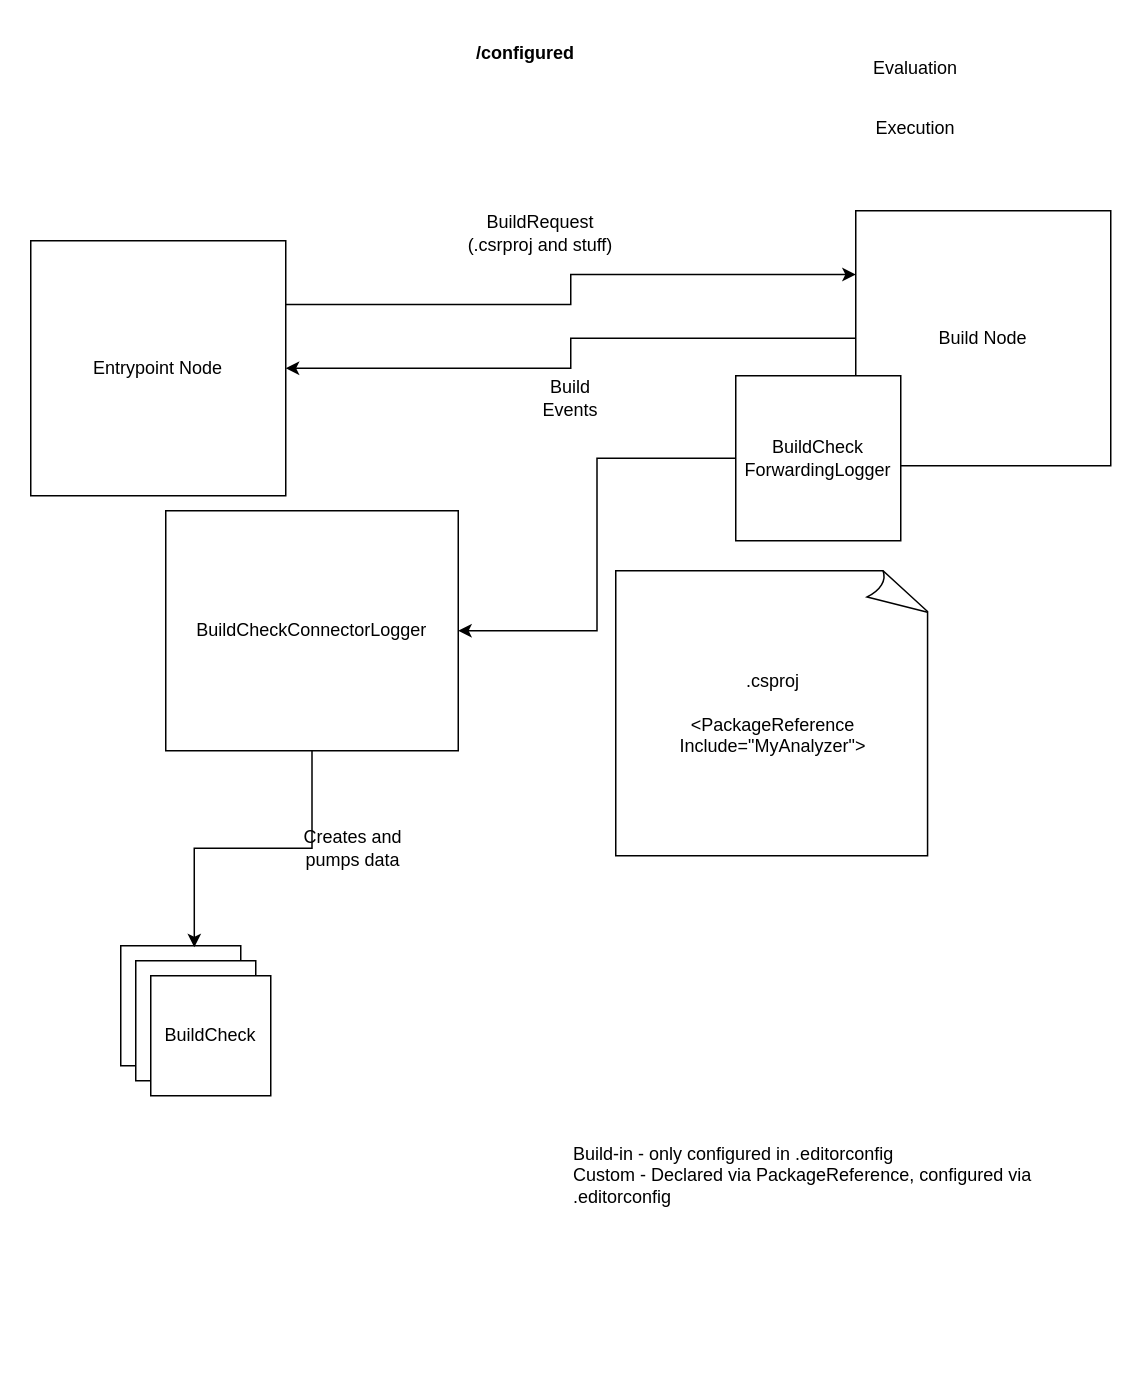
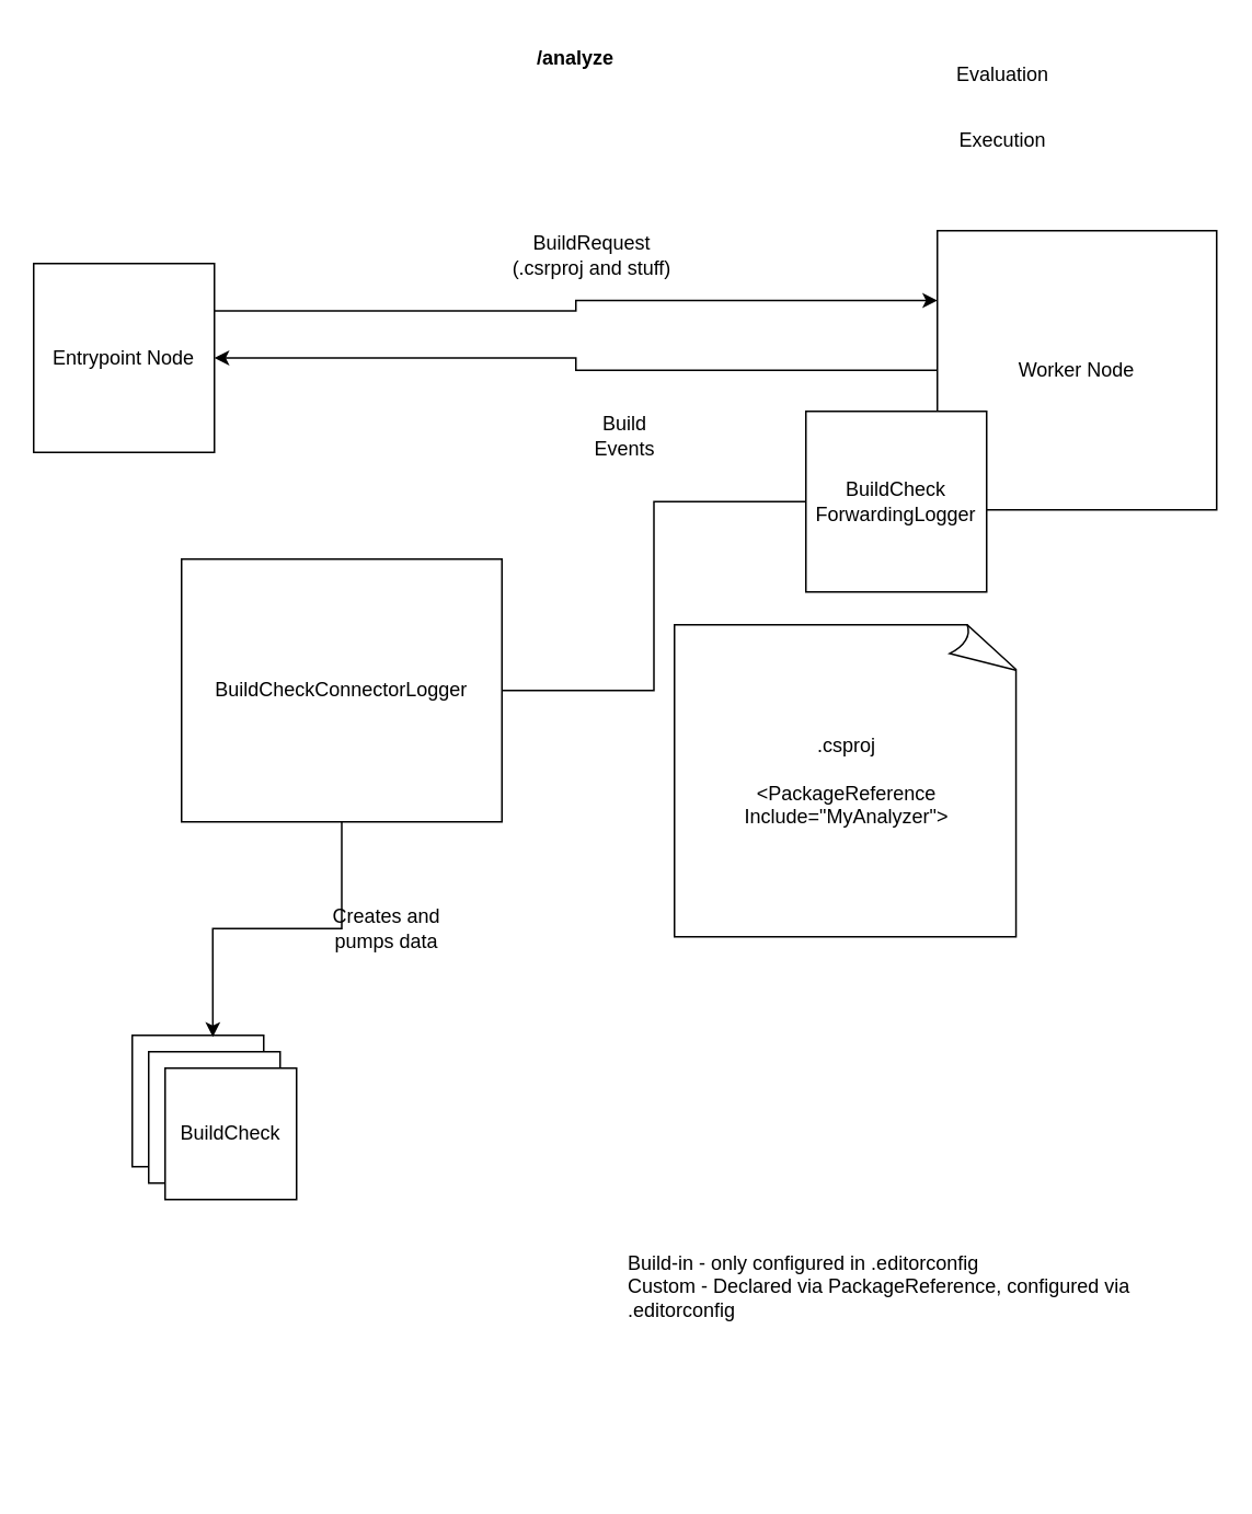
  <mxCell id="0" />
  <mxCell id="1" parent="0" />
  <mxCell id="2" style="edgeStyle=orthogonalEdgeStyle;rounded=0;orthogonalLoop=1;jettySize=auto;html=1;exitX=1;exitY=0.25;exitDx=0;exitDy=0;entryX=0;entryY=0.25;entryDx=0;entryDy=0;" edge="1" parent="1" source="3" target="5"><mxGeometry relative="1" as="geometry" /></mxCell>
- <mxCell id="3" value="Entrypoint Node" style="whiteSpace=wrap;html=1;aspect=fixed;" vertex="1" parent="1"><mxGeometry x="20" y="160" width="170" height="170" as="geometry" /></mxCell>
+ <mxCell id="3" value="Entrypoint Node" style="whiteSpace=wrap;html=1;aspect=fixed;" vertex="1" parent="1"><mxGeometry x="20" y="160" width="110" height="115" as="geometry" /></mxCell>
  <mxCell id="4" style="edgeStyle=orthogonalEdgeStyle;rounded=0;orthogonalLoop=1;jettySize=auto;html=1;exitX=0;exitY=0.5;exitDx=0;exitDy=0;entryX=1;entryY=0.5;entryDx=0;entryDy=0;" edge="1" parent="1" source="5" target="3"><mxGeometry relative="1" as="geometry" /></mxCell>
- <mxCell id="5" value="Build Node" style="whiteSpace=wrap;html=1;aspect=fixed;" vertex="1" parent="1"><mxGeometry x="570" y="140" width="170" height="170" as="geometry" /></mxCell>
+ <mxCell id="5" value="Worker Node" style="whiteSpace=wrap;html=1;aspect=fixed;" vertex="1" parent="1"><mxGeometry x="570" y="140" width="170" height="170" as="geometry" /></mxCell>
  <mxCell id="6" value="Evaluation" style="text;html=1;align=center;verticalAlign=middle;whiteSpace=wrap;rounded=0;" vertex="1" parent="1"><mxGeometry x="580" y="30" width="60" height="30" as="geometry" /></mxCell>
  <mxCell id="7" value="Execution" style="text;html=1;align=center;verticalAlign=middle;whiteSpace=wrap;rounded=0;" vertex="1" parent="1"><mxGeometry x="580" y="70" width="60" height="30" as="geometry" /></mxCell>
  <mxCell id="8" value="Build Events" style="text;html=1;align=center;verticalAlign=middle;whiteSpace=wrap;rounded=0;" vertex="1" parent="1"><mxGeometry x="350" y="250" width="60" height="30" as="geometry" /></mxCell>
  <mxCell id="9" value="BuildRequest (.csrproj and stuff)" style="text;html=1;align=center;verticalAlign=middle;whiteSpace=wrap;rounded=0;" vertex="1" parent="1"><mxGeometry x="310" y="140" width="100" height="30" as="geometry" /></mxCell>
  <mxCell id="10" value=".csproj&lt;div&gt;&lt;br&gt;&lt;/div&gt;&lt;div&gt;&amp;lt;PackageReference Include=&quot;MyAnalyzer&quot;&amp;gt;&lt;/div&gt;" style="whiteSpace=wrap;html=1;shape=mxgraph.basic.document" vertex="1" parent="1"><mxGeometry x="410" y="380" width="210" height="190" as="geometry" /></mxCell>
  <mxCell id="11" value="BuildCheckConnectorLogger" style="whiteSpace=wrap;html=1;aspect=fixed;" vertex="1" parent="1"><mxGeometry x="110" y="340" width="195" height="160" as="geometry" /></mxCell>
  <mxCell id="12" value="BuildCheck" style="whiteSpace=wrap;html=1;aspect=fixed;" vertex="1" parent="1"><mxGeometry x="80" y="630" width="80" height="80" as="geometry" /></mxCell>
  <mxCell id="13" value="BuildCheck" style="whiteSpace=wrap;html=1;aspect=fixed;" vertex="1" parent="1"><mxGeometry x="90" y="640" width="80" height="80" as="geometry" /></mxCell>
  <mxCell id="14" value="BuildCheck" style="whiteSpace=wrap;html=1;aspect=fixed;" vertex="1" parent="1"><mxGeometry x="100" y="650" width="80" height="80" as="geometry" /></mxCell>
  <mxCell id="15" style="edgeStyle=orthogonalEdgeStyle;rounded=0;orthogonalLoop=1;jettySize=auto;html=1;entryX=0.613;entryY=0.013;entryDx=0;entryDy=0;entryPerimeter=0;" edge="1" parent="1" source="11" target="12"><mxGeometry relative="1" as="geometry" /></mxCell>
  <mxCell id="16" value="Creates and pumps data" style="text;html=1;align=center;verticalAlign=middle;whiteSpace=wrap;rounded=0;" vertex="1" parent="1"><mxGeometry x="190" y="540" width="90" height="50" as="geometry" /></mxCell>
- <mxCell id="17" value="&lt;b&gt;/configured&lt;/b&gt;" style="text;html=1;align=center;verticalAlign=middle;whiteSpace=wrap;rounded=0;" vertex="1" parent="1"><mxGeometry x="300" y="20" width="100" height="30" as="geometry" /></mxCell>
+ <mxCell id="17" value="&lt;b&gt;/analyze&lt;/b&gt;" style="text;html=1;align=center;verticalAlign=middle;whiteSpace=wrap;rounded=0;" vertex="1" parent="1"><mxGeometry x="300" y="20" width="100" height="30" as="geometry" /></mxCell>
  <mxCell id="18" value="Build-in - only configured in .editorconfig&lt;div&gt;Custom - Declared via PackageReference, configured via .editorconfig&lt;/div&gt;" style="text;html=1;align=left;verticalAlign=middle;whiteSpace=wrap;rounded=0;" vertex="1" parent="1"><mxGeometry x="380" y="665" width="310" height="235" as="geometry" /></mxCell>
- <mxCell id="19" style="edgeStyle=orthogonalEdgeStyle;rounded=0;orthogonalLoop=1;jettySize=auto;html=1;entryX=1;entryY=0.5;entryDx=0;entryDy=0;" edge="1" parent="1" source="20" target="11"><mxGeometry relative="1" as="geometry" /></mxCell>
+ <mxCell id="19" style="edgeStyle=orthogonalEdgeStyle;rounded=0;orthogonalLoop=1;jettySize=auto;html=1;entryX=1;entryY=0.5;entryDx=0;entryDy=0;endArrow=none;" edge="1" parent="1" source="20" target="11"><mxGeometry relative="1" as="geometry" /></mxCell>
  <mxCell id="20" value="BuildCheck&lt;br&gt;ForwardingLogger" style="whiteSpace=wrap;html=1;aspect=fixed;" vertex="1" parent="1"><mxGeometry x="490" y="250" width="110" height="110" as="geometry" /></mxCell>
